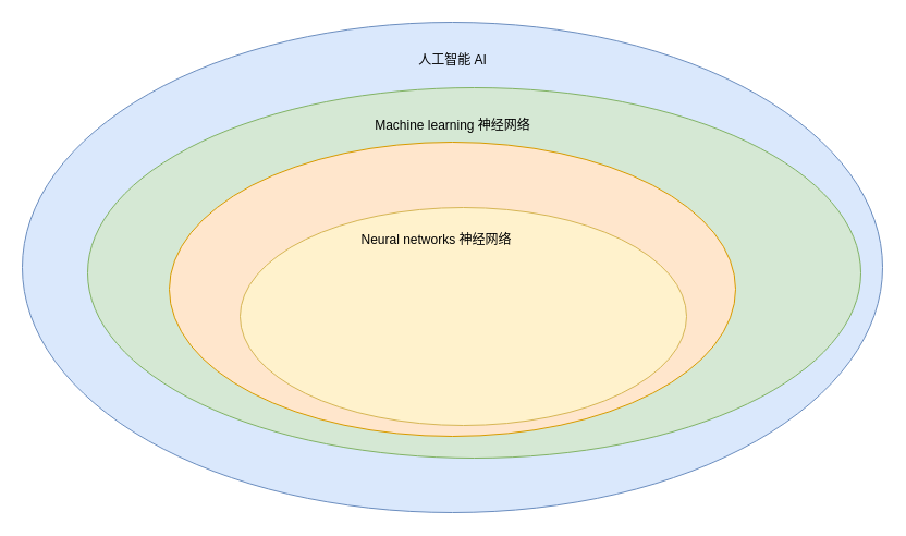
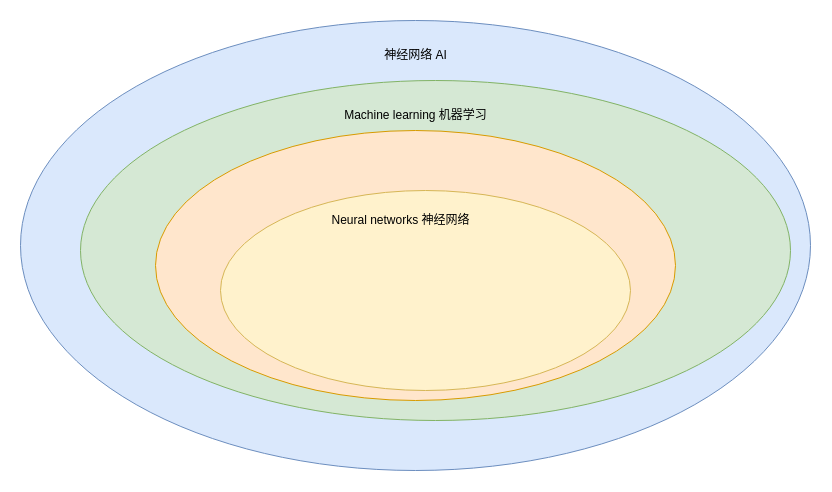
  <mxCell id="0" />
  <mxCell id="1" parent="0" />
  <mxCell id="2" value="" style="ellipse;whiteSpace=wrap;html=1;fillColor=#dae8fc;strokeColor=#6c8ebf;" vertex="1" parent="1"><mxGeometry x="20" y="20" width="790" height="450" as="geometry" /></mxCell>
- <mxCell id="3" value="人工智能 AI" style="text;html=1;align=center;verticalAlign=middle;resizable=0;points=[];autosize=1;strokeColor=none;fillColor=none;" vertex="1" parent="1"><mxGeometry x="370" y="40" width="90" height="30" as="geometry" /></mxCell>
+ <mxCell id="3" value="神经网络 AI" style="text;html=1;align=center;verticalAlign=middle;resizable=0;points=[];autosize=1;strokeColor=none;fillColor=none;" vertex="1" parent="1"><mxGeometry x="370" y="40" width="90" height="30" as="geometry" /></mxCell>
  <mxCell id="4" value="" style="ellipse;whiteSpace=wrap;html=1;fillColor=#d5e8d4;strokeColor=#82b366;" vertex="1" parent="1"><mxGeometry x="80" y="80" width="710" height="340" as="geometry" /></mxCell>
- <mxCell id="5" value="Machine learning 神经网络" style="text;html=1;align=center;verticalAlign=middle;resizable=0;points=[];autosize=1;strokeColor=none;fillColor=none;" vertex="1" parent="1"><mxGeometry x="330" y="100" width="170" height="30" as="geometry" /></mxCell>
+ <mxCell id="5" value="Machine learning 机器学习" style="text;html=1;align=center;verticalAlign=middle;resizable=0;points=[];autosize=1;strokeColor=none;fillColor=none;" vertex="1" parent="1"><mxGeometry x="330" y="100" width="170" height="30" as="geometry" /></mxCell>
  <mxCell id="6" value="" style="ellipse;whiteSpace=wrap;html=1;fillColor=#ffe6cc;strokeColor=#d79b00;" vertex="1" parent="1"><mxGeometry x="155" y="130" width="520" height="270" as="geometry" /></mxCell>
  <mxCell id="7" value="" style="ellipse;whiteSpace=wrap;html=1;fillColor=#fff2cc;strokeColor=#d6b656;" vertex="1" parent="1"><mxGeometry x="220" y="190" width="410" height="200" as="geometry" /></mxCell>
  <mxCell id="8" value="Neural networks 神经网络" style="text;html=1;align=center;verticalAlign=middle;resizable=0;points=[];autosize=1;strokeColor=none;fillColor=none;" vertex="1" parent="1"><mxGeometry x="320" y="205" width="160" height="30" as="geometry" /></mxCell>
